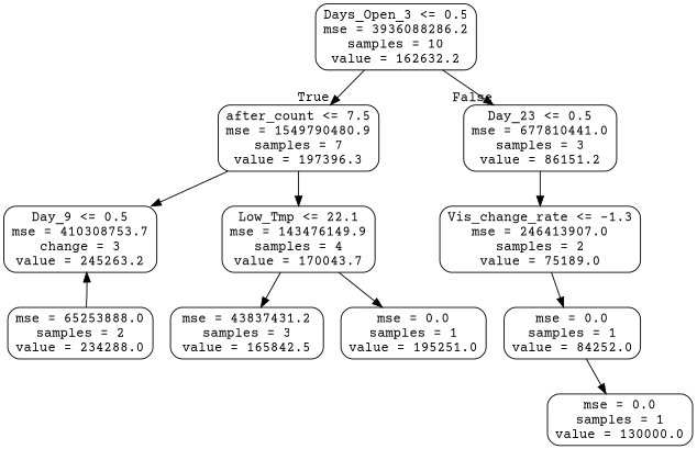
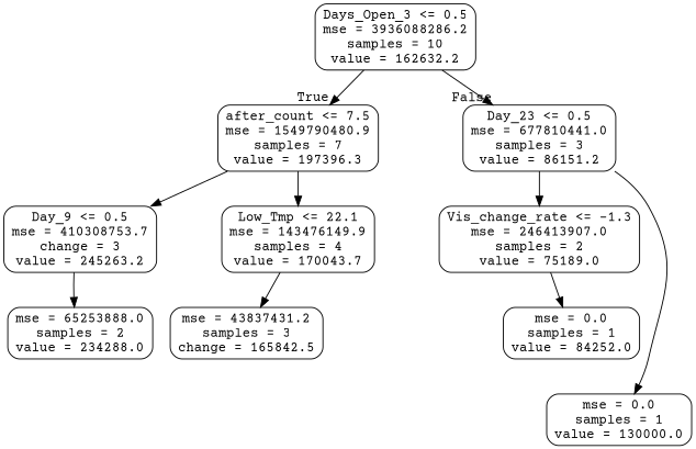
  digraph {
    fontname="Courier Prime"
    node [color=black fontname="Courier Prime" shape=box style=rounded]
    edge [fontname="Courier Prime"]
    n1 [label="Days_Open_3 <= 0.5\nmse = 3936088286.2\nsamples = 10\nvalue = 162632.2"]
    n2 [label="after_count <= 7.5\nmse = 1549790480.9\nsamples = 7\nvalue = 197396.3"]
    n3 [label="Day_23 <= 0.5\nmse = 677810441.0\nsamples = 3\nvalue = 86151.2"]
    n4 [label="Day_9 <= 0.5\nmse = 410308753.7\nchange = 3\nvalue = 245263.2"]
    n5 [label="Low_Tmp <= 22.1\nmse = 143476149.9\nsamples = 4\nvalue = 170043.7"]
    n6 [label="Vis_change_rate <= -1.3\nmse = 246413907.0\nsamples = 2\nvalue = 75189.0"]
    n7 [label="mse = 0.0\nsamples = 1\nvalue = 130000.0"]
    n8 [label="mse = 65253888.0\nsamples = 2\nvalue = 234288.0"]
-   n9 [label="mse = 43837431.2\nsamples = 3\nvalue = 165842.5"]
-   n10 [label="mse = 0.0\nsamples = 1\nvalue = 195251.0"]
+   n9 [label="mse = 43837431.2\nsamples = 3\nchange = 165842.5"]
    n11 [label="mse = 0.0\nsamples = 1\nvalue = 84252.0"]
    n1 -> n2 [headlabel=True labelangle=45 labeldistance=2.5]
    n1 -> n3 [headlabel=False labelangle=-45 labeldistance=2.5]
    n2 -> n4
    n2 -> n5
    n3 -> n6
-   n11 -> n7
-   n8 -> n4
+   n3 -> n7
+   n4 -> n8
    n5 -> n9
-   n5 -> n10
    n6 -> n11
  }
